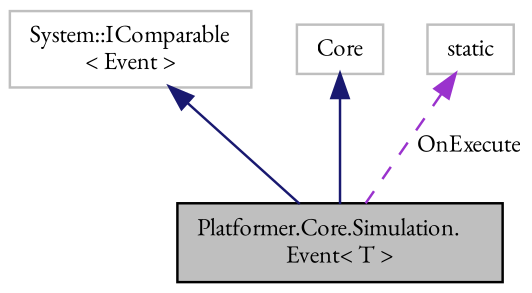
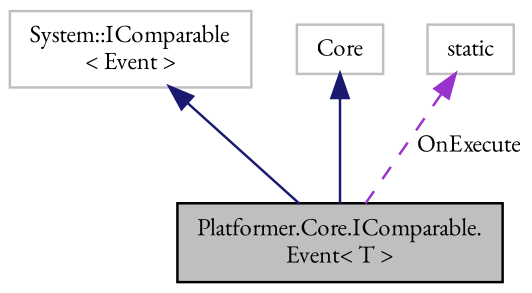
  digraph {
    fontname="EB Garamond"
    node [color=grey75 fillcolor=white fontname="EB Garamond" fontsize=10 shape=record style=filled]
    edge [color=midnightblue dir=back fontname="EB Garamond" fontsize=10 labelfontname=Helvetica labelfontsize=10 style=solid]
-   n1 [color=black fillcolor=grey75 fontcolor=black height=0.2 label="Platformer.Core.Simulation.\lEvent\< T \>" width=0.4]
+   n1 [color=black fillcolor=grey75 fontcolor=black height=0.2 label="Platformer.Core.IComparable.\lEvent\< T \>" width=0.4]
    n2 [height=0.2 label="System::IComparable\l\< Event \>" width=0.4]
    n3 [height=0.2 label=Core width=0.4]
    n4 [height=0.2 label=static width=0.4]
    n2 -> n1
    n3 -> n1
    n4 -> n1 [color=darkorchid3 label=" OnExecute" style=dashed]
  }
